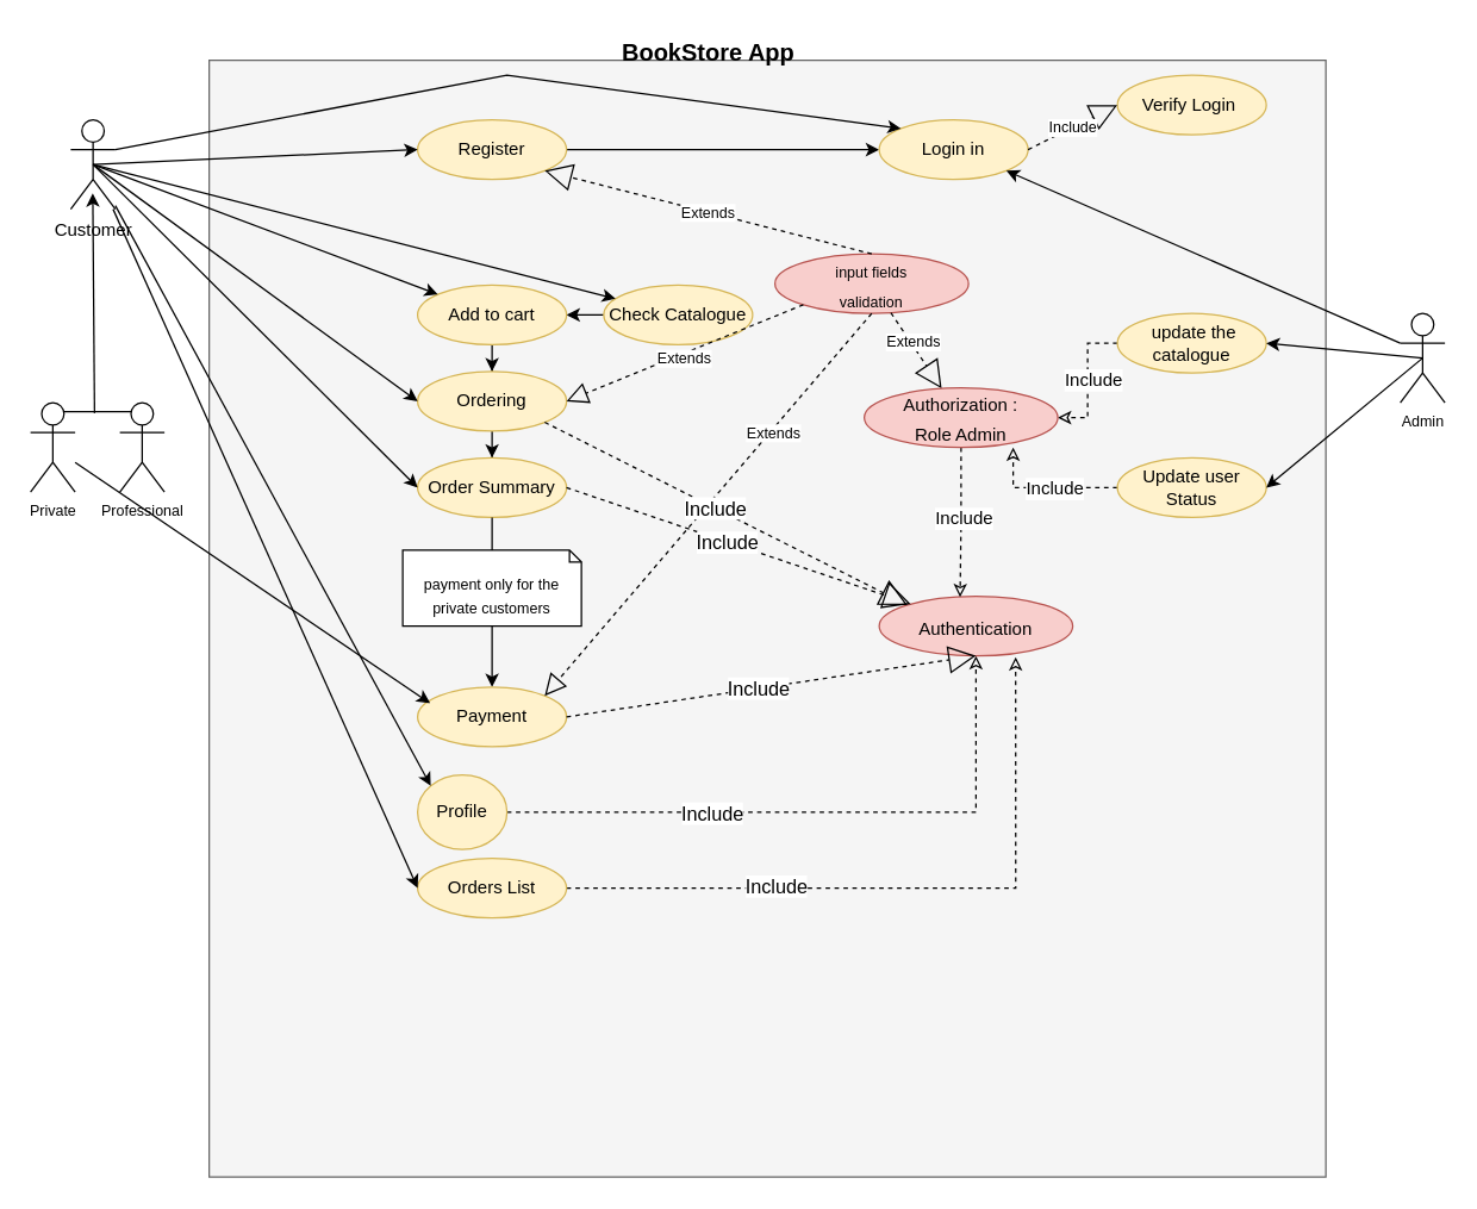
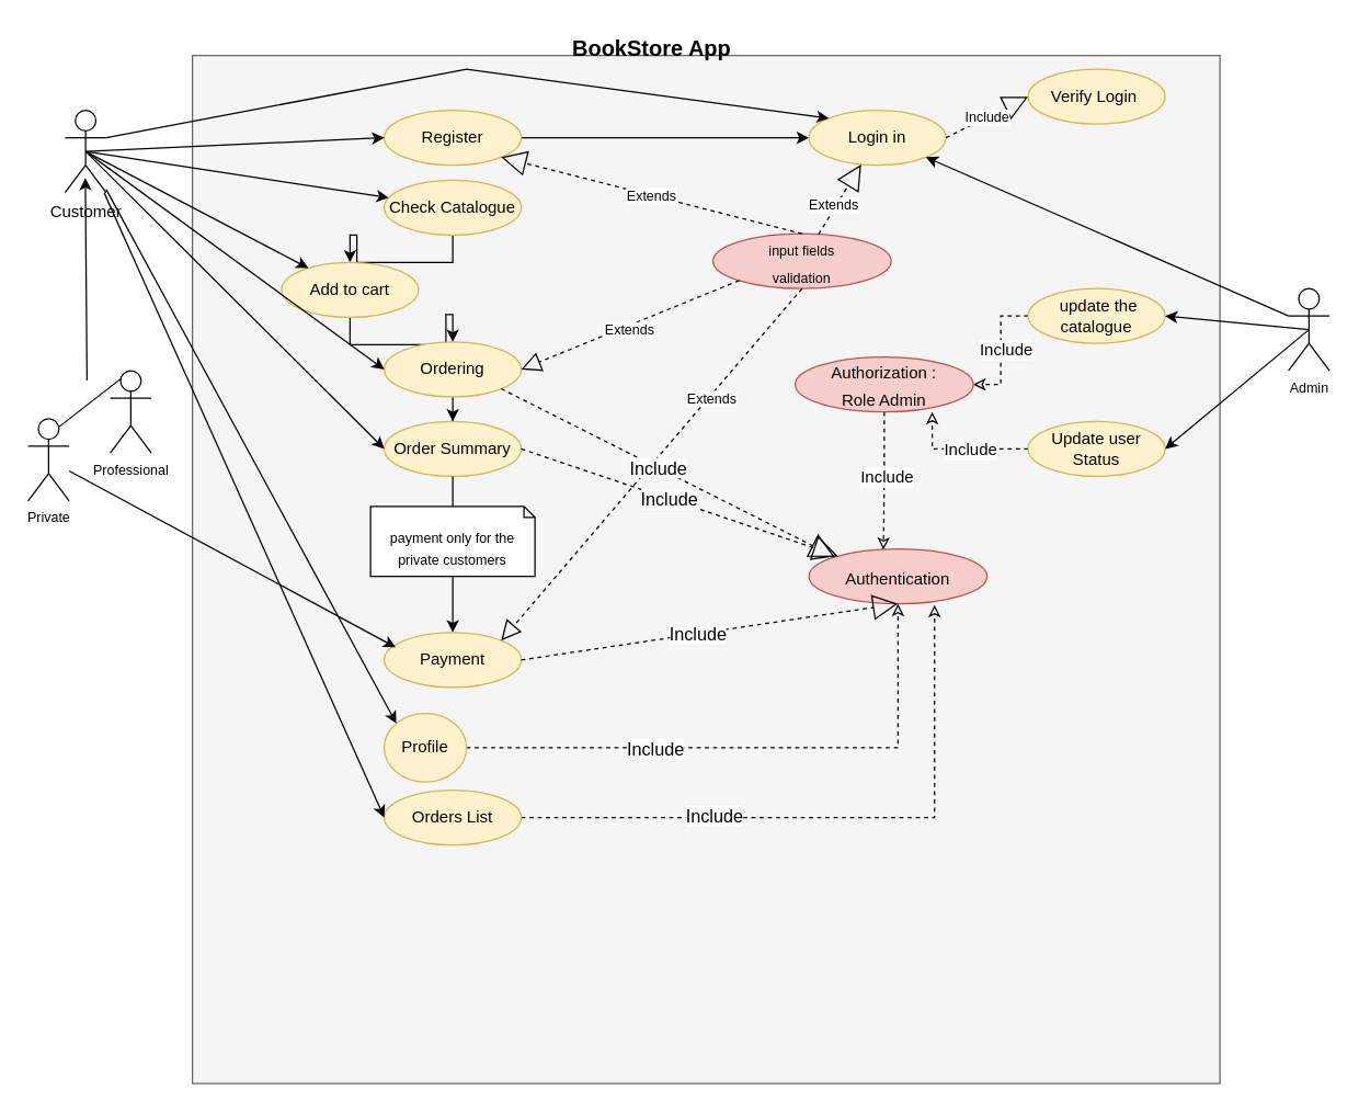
  <mxCell id="0" />
  <mxCell id="1" parent="0" />
  <mxCell id="2" value="Customer&lt;br&gt;" style="shape=umlActor;verticalLabelPosition=bottom;verticalAlign=top;html=1;outlineConnect=0;" parent="1" vertex="1"><mxGeometry x="47" y="80" width="30" height="60" as="geometry" /></mxCell>
  <mxCell id="3" value="" style="whiteSpace=wrap;html=1;aspect=fixed;fillColor=#f5f5f5;strokeColor=#666666;fontColor=#333333;" parent="1" vertex="1"><mxGeometry x="140" y="40" width="750" height="750" as="geometry" /></mxCell>
  <mxCell id="4" value="" style="edgeStyle=orthogonalEdgeStyle;rounded=0;orthogonalLoop=1;jettySize=auto;html=1;fontSize=16;" parent="1" source="5" target="22" edge="1"><mxGeometry relative="1" as="geometry" /></mxCell>
  <mxCell id="5" value="Register" style="ellipse;whiteSpace=wrap;html=1;fillColor=#fff2cc;strokeColor=#d6b656;" parent="1" vertex="1"><mxGeometry x="280" y="80" width="100" height="40" as="geometry" /></mxCell>
  <mxCell id="6" value="" style="edgeStyle=orthogonalEdgeStyle;rounded=0;orthogonalLoop=1;jettySize=auto;html=1;" parent="1" source="7" target="9" edge="1"><mxGeometry relative="1" as="geometry" /></mxCell>
- <mxCell id="7" value="Check Catalogue" style="ellipse;whiteSpace=wrap;html=1;fillColor=#fff2cc;strokeColor=#d6b656;" parent="1" vertex="1"><mxGeometry x="405" y="191" width="100" height="40" as="geometry" /></mxCell>
+ <mxCell id="7" value="Check Catalogue" style="ellipse;whiteSpace=wrap;html=1;fillColor=#fff2cc;strokeColor=#d6b656;" parent="1" vertex="1"><mxGeometry x="280" y="131" width="100" height="40" as="geometry" /></mxCell>
  <mxCell id="8" value="" style="edgeStyle=orthogonalEdgeStyle;rounded=0;orthogonalLoop=1;jettySize=auto;html=1;" parent="1" source="9" target="11" edge="1"><mxGeometry relative="1" as="geometry" /></mxCell>
- <mxCell id="9" value="Add to cart" style="ellipse;whiteSpace=wrap;html=1;fillColor=#fff2cc;strokeColor=#d6b656;" parent="1" vertex="1"><mxGeometry x="280" y="191" width="100" height="40" as="geometry" /></mxCell>
+ <mxCell id="9" value="Add to cart" style="ellipse;whiteSpace=wrap;html=1;fillColor=#fff2cc;strokeColor=#d6b656;" parent="1" vertex="1"><mxGeometry x="205" y="191" width="100" height="40" as="geometry" /></mxCell>
  <mxCell id="10" value="" style="edgeStyle=orthogonalEdgeStyle;rounded=0;orthogonalLoop=1;jettySize=auto;html=1;" parent="1" source="11" target="13" edge="1"><mxGeometry relative="1" as="geometry" /></mxCell>
  <mxCell id="11" value="Ordering" style="ellipse;whiteSpace=wrap;html=1;fillColor=#fff2cc;strokeColor=#d6b656;" parent="1" vertex="1"><mxGeometry x="280" y="249" width="100" height="40" as="geometry" /></mxCell>
  <mxCell id="12" value="" style="edgeStyle=orthogonalEdgeStyle;rounded=0;orthogonalLoop=1;jettySize=auto;html=1;startArrow=none;" parent="1" source="48" target="14" edge="1"><mxGeometry relative="1" as="geometry" /></mxCell>
  <mxCell id="13" value="Order Summary" style="ellipse;whiteSpace=wrap;html=1;fillColor=#fff2cc;strokeColor=#d6b656;" parent="1" vertex="1"><mxGeometry x="280" y="307" width="100" height="40" as="geometry" /></mxCell>
  <mxCell id="14" value="Payment" style="ellipse;whiteSpace=wrap;html=1;fillColor=#fff2cc;strokeColor=#d6b656;" parent="1" vertex="1"><mxGeometry x="280" y="461" width="100" height="40" as="geometry" /></mxCell>
  <mxCell id="15" value="" style="endArrow=classic;html=1;rounded=0;exitX=0.5;exitY=0.5;exitDx=0;exitDy=0;exitPerimeter=0;entryX=0;entryY=0.5;entryDx=0;entryDy=0;" parent="1" source="2" target="5" edge="1"><mxGeometry width="50" height="50" relative="1" as="geometry"><mxPoint x="150" y="160" as="sourcePoint" /><mxPoint x="240" y="140" as="targetPoint" /></mxGeometry></mxCell>
  <mxCell id="16" value="" style="endArrow=classic;html=1;rounded=0;exitX=0.5;exitY=0.5;exitDx=0;exitDy=0;exitPerimeter=0;" parent="1" source="2" target="7" edge="1"><mxGeometry width="50" height="50" relative="1" as="geometry"><mxPoint x="125" y="180" as="sourcePoint" /><mxPoint x="290" y="120" as="targetPoint" /><Array as="points" /></mxGeometry></mxCell>
  <mxCell id="17" value="" style="endArrow=classic;html=1;rounded=0;exitX=0.5;exitY=0.5;exitDx=0;exitDy=0;exitPerimeter=0;" parent="1" source="2" target="9" edge="1"><mxGeometry width="50" height="50" relative="1" as="geometry"><mxPoint x="135" y="190" as="sourcePoint" /><mxPoint x="300" y="130" as="targetPoint" /></mxGeometry></mxCell>
  <mxCell id="18" value="" style="endArrow=classic;html=1;rounded=0;entryX=0;entryY=0.5;entryDx=0;entryDy=0;exitX=0.5;exitY=0.5;exitDx=0;exitDy=0;exitPerimeter=0;" parent="1" source="2" target="11" edge="1"><mxGeometry width="50" height="50" relative="1" as="geometry"><mxPoint x="145" y="200" as="sourcePoint" /><mxPoint x="310" y="140" as="targetPoint" /></mxGeometry></mxCell>
  <mxCell id="19" value="" style="endArrow=classic;html=1;rounded=0;entryX=0;entryY=0.5;entryDx=0;entryDy=0;exitX=0.5;exitY=0.5;exitDx=0;exitDy=0;exitPerimeter=0;" parent="1" source="2" target="13" edge="1"><mxGeometry width="50" height="50" relative="1" as="geometry"><mxPoint x="120" y="250" as="sourcePoint" /><mxPoint x="299.645" y="398.787" as="targetPoint" /></mxGeometry></mxCell>
  <mxCell id="20" value="" style="endArrow=classic;html=1;rounded=0;entryX=0.084;entryY=0.27;entryDx=0;entryDy=0;entryPerimeter=0;startArrow=none;" parent="1" source="39" target="14" edge="1"><mxGeometry width="50" height="50" relative="1" as="geometry"><mxPoint x="125" y="180" as="sourcePoint" /><mxPoint x="309.645" y="408.787" as="targetPoint" /><Array as="points" /></mxGeometry></mxCell>
  <mxCell id="21" value="&lt;b&gt;&lt;font style=&quot;font-size: 16px;&quot;&gt;BookStore App&lt;/font&gt;&lt;/b&gt;" style="text;html=1;align=center;verticalAlign=middle;resizable=0;points=[];autosize=1;strokeColor=none;fillColor=none;" parent="1" vertex="1"><mxGeometry x="405" y="20" width="140" height="30" as="geometry" /></mxCell>
  <mxCell id="22" value="Login in" style="ellipse;whiteSpace=wrap;html=1;fillColor=#fff2cc;strokeColor=#d6b656;" parent="1" vertex="1"><mxGeometry x="590" y="80" width="100" height="40" as="geometry" /></mxCell>
  <mxCell id="23" value="&lt;font style=&quot;font-size: 10px;&quot;&gt;input fields &lt;br&gt;validation&lt;/font&gt;" style="ellipse;whiteSpace=wrap;html=1;fontSize=16;fillColor=#f8cecc;strokeColor=#b85450;" parent="1" vertex="1"><mxGeometry x="520" y="170" width="130" height="40" as="geometry" /></mxCell>
  <mxCell id="24" value="Verify Login&amp;nbsp;" style="ellipse;whiteSpace=wrap;html=1;fillColor=#fff2cc;strokeColor=#d6b656;" parent="1" vertex="1"><mxGeometry x="750" y="50" width="100" height="40" as="geometry" /></mxCell>
  <mxCell id="25" value="Include" style="endArrow=block;endSize=16;endFill=0;html=1;rounded=0;fontSize=10;entryX=0;entryY=0.5;entryDx=0;entryDy=0;exitX=1;exitY=0.5;exitDx=0;exitDy=0;verticalAlign=middle;dashed=1;" parent="1" source="22" target="24" edge="1"><mxGeometry width="160" relative="1" as="geometry"><mxPoint x="530" y="100" as="sourcePoint" /><mxPoint x="630" y="105" as="targetPoint" /><Array as="points" /></mxGeometry></mxCell>
  <mxCell id="26" value="Admin&lt;br&gt;" style="shape=umlActor;verticalLabelPosition=bottom;verticalAlign=top;html=1;fontSize=10;" parent="1" vertex="1"><mxGeometry x="940" y="210" width="30" height="60" as="geometry" /></mxCell>
  <mxCell id="27" style="edgeStyle=orthogonalEdgeStyle;rounded=0;orthogonalLoop=1;jettySize=auto;html=1;fontSize=12;endArrow=classic;endFill=0;dashed=1;" parent="1" source="29" target="42" edge="1"><mxGeometry relative="1" as="geometry" /></mxCell>
  <mxCell id="28" value="Include" style="edgeLabel;html=1;align=center;verticalAlign=middle;resizable=0;points=[];fontSize=13;" parent="27" vertex="1" connectable="0"><mxGeometry x="-0.349" relative="1" as="geometry"><mxPoint as="offset" /></mxGeometry></mxCell>
  <mxCell id="29" value="Profile" style="ellipse;whiteSpace=wrap;html=1;fillColor=#fff2cc;strokeColor=#d6b656;" parent="1" vertex="1"><mxGeometry x="280" y="520" width="60" height="50" as="geometry" /></mxCell>
  <mxCell id="30" style="edgeStyle=orthogonalEdgeStyle;rounded=0;orthogonalLoop=1;jettySize=auto;html=1;entryX=0.705;entryY=1.02;entryDx=0;entryDy=0;entryPerimeter=0;fontSize=12;endArrow=classic;endFill=0;dashed=1;" parent="1" source="32" target="42" edge="1"><mxGeometry relative="1" as="geometry" /></mxCell>
  <mxCell id="31" value="Include" style="edgeLabel;html=1;align=center;verticalAlign=middle;resizable=0;points=[];fontSize=13;" parent="30" vertex="1" connectable="0"><mxGeometry x="-0.385" y="2" relative="1" as="geometry"><mxPoint as="offset" /></mxGeometry></mxCell>
  <mxCell id="32" value="Orders List" style="ellipse;whiteSpace=wrap;html=1;fillColor=#fff2cc;strokeColor=#d6b656;" parent="1" vertex="1"><mxGeometry x="280" y="576" width="100" height="40" as="geometry" /></mxCell>
  <mxCell id="33" value="" style="endArrow=block;dashed=1;endFill=0;endSize=12;html=1;rounded=0;fontSize=10;exitX=0.5;exitY=1;exitDx=0;exitDy=0;entryX=1;entryY=0;entryDx=0;entryDy=0;" parent="1" source="23" target="14" edge="1"><mxGeometry width="160" relative="1" as="geometry"><mxPoint x="460" y="330" as="sourcePoint" /><mxPoint x="620" y="330" as="targetPoint" /><Array as="points" /></mxGeometry></mxCell>
  <mxCell id="34" value="Extends" style="edgeLabel;html=1;align=center;verticalAlign=middle;resizable=0;points=[];fontSize=10;" parent="33" vertex="1" connectable="0"><mxGeometry x="0.024" y="2" relative="1" as="geometry"><mxPoint x="44" y="-53" as="offset" /></mxGeometry></mxCell>
  <mxCell id="35" value="" style="endArrow=block;dashed=1;endFill=0;endSize=12;html=1;rounded=0;fontSize=10;exitX=0;exitY=1;exitDx=0;exitDy=0;entryX=1;entryY=0.5;entryDx=0;entryDy=0;" parent="1" source="23" target="11" edge="1"><mxGeometry width="160" relative="1" as="geometry"><mxPoint x="435" y="200" as="sourcePoint" /><mxPoint x="420" y="280" as="targetPoint" /><Array as="points" /></mxGeometry></mxCell>
  <mxCell id="36" value="Extends" style="edgeLabel;html=1;align=center;verticalAlign=middle;resizable=0;points=[];fontSize=10;" parent="35" vertex="1" connectable="0"><mxGeometry x="0.024" y="2" relative="1" as="geometry"><mxPoint as="offset" /></mxGeometry></mxCell>
  <mxCell id="37" value="Extends" style="endArrow=block;endSize=16;endFill=0;html=1;rounded=0;dashed=1;fontSize=10;exitX=0.5;exitY=0;exitDx=0;exitDy=0;entryX=1;entryY=1;entryDx=0;entryDy=0;" parent="1" source="23" target="5" edge="1"><mxGeometry width="160" relative="1" as="geometry"><mxPoint x="480" y="150" as="sourcePoint" /><mxPoint x="640" y="150" as="targetPoint" /></mxGeometry></mxCell>
- <mxCell id="38" value="Extends" style="endArrow=block;endSize=16;endFill=0;html=1;rounded=0;dashed=1;fontSize=10;" parent="1" source="23" target="60" edge="1"><mxGeometry x="-0.194" y="2" width="160" relative="1" as="geometry"><mxPoint x="579.64" y="175.86" as="sourcePoint" /><mxPoint x="469.995" y="120.002" as="targetPoint" /><mxPoint as="offset" /></mxGeometry></mxCell>
- <mxCell id="39" value="Private" style="shape=umlActor;verticalLabelPosition=bottom;verticalAlign=top;html=1;fontSize=10;" parent="1" vertex="1"><mxGeometry y="270" width="30" height="60" as="geometry" x="20" /></mxCell>
+ <mxCell id="38" value="Extends" style="endArrow=block;endSize=16;endFill=0;html=1;rounded=0;dashed=1;fontSize=10;" parent="1" source="23" target="22" edge="1"><mxGeometry x="-0.194" y="2" width="160" relative="1" as="geometry"><mxPoint x="579.64" y="175.86" as="sourcePoint" /><mxPoint x="469.995" y="120.002" as="targetPoint" /><mxPoint as="offset" /></mxGeometry></mxCell>
+ <mxCell id="39" value="Private" style="shape=umlActor;verticalLabelPosition=bottom;verticalAlign=top;html=1;fontSize=10;" parent="1" vertex="1"><mxGeometry x="20" y="305" width="30" height="60" as="geometry" /></mxCell>
  <mxCell id="40" value="" style="endArrow=none;html=1;rounded=0;fontSize=10;entryX=0.25;entryY=0.1;entryDx=0;entryDy=0;entryPerimeter=0;exitX=0.75;exitY=0.1;exitDx=0;exitDy=0;exitPerimeter=0;" parent="1" source="39" target="50" edge="1"><mxGeometry width="50" height="50" relative="1" as="geometry"><mxPoint x="80" y="279" as="sourcePoint" /><mxPoint x="130" y="229" as="targetPoint" /><Array as="points" /></mxGeometry></mxCell>
  <mxCell id="41" value="" style="endArrow=classic;html=1;rounded=0;fontSize=10;entryX=0.427;entryY=0.823;entryDx=0;entryDy=0;entryPerimeter=0;" parent="1" edge="1"><mxGeometry width="50" height="50" relative="1" as="geometry"><mxPoint x="63" y="277" as="sourcePoint" /><mxPoint x="61.81" y="129.38" as="targetPoint" /><Array as="points" /></mxGeometry></mxCell>
  <mxCell id="42" value="&lt;span style=&quot;font-size: 12px;&quot;&gt;Authentication&lt;/span&gt;" style="ellipse;whiteSpace=wrap;html=1;fontSize=16;fillColor=#f8cecc;strokeColor=#b85450;" parent="1" vertex="1"><mxGeometry x="590" y="400" width="130" height="40" as="geometry" /></mxCell>
  <mxCell id="43" value="Include" style="endArrow=block;endSize=16;endFill=0;html=1;rounded=0;dashed=1;fontSize=13;entryX=0.5;entryY=1;entryDx=0;entryDy=0;exitX=1;exitY=0.5;exitDx=0;exitDy=0;" parent="1" source="14" target="42" edge="1"><mxGeometry x="-0.062" width="160" relative="1" as="geometry"><mxPoint x="410" y="420" as="sourcePoint" /><mxPoint x="555" y="444.5" as="targetPoint" /><Array as="points" /><mxPoint as="offset" /></mxGeometry></mxCell>
  <mxCell id="44" value="Include" style="endArrow=block;endSize=16;endFill=0;html=1;rounded=0;dashed=1;fontSize=13;exitX=1;exitY=0.5;exitDx=0;exitDy=0;" parent="1" source="13" target="42" edge="1"><mxGeometry x="-0.062" width="160" relative="1" as="geometry"><mxPoint x="390" y="455" as="sourcePoint" /><mxPoint x="595" y="361" as="targetPoint" /><Array as="points" /><mxPoint as="offset" /></mxGeometry></mxCell>
  <mxCell id="45" value="Include" style="endArrow=block;endSize=16;endFill=0;html=1;rounded=0;dashed=1;fontSize=13;exitX=1;exitY=1;exitDx=0;exitDy=0;entryX=0;entryY=0;entryDx=0;entryDy=0;" parent="1" source="11" target="42" edge="1"><mxGeometry x="-0.062" width="160" relative="1" as="geometry"><mxPoint x="390" y="381" as="sourcePoint" /><mxPoint x="540.107" y="351.711" as="targetPoint" /><Array as="points" /><mxPoint as="offset" /></mxGeometry></mxCell>
  <mxCell id="46" value="" style="endArrow=classic;html=1;rounded=0;entryX=0;entryY=0;entryDx=0;entryDy=0;" parent="1" source="2" target="29" edge="1"><mxGeometry width="50" height="50" relative="1" as="geometry"><mxPoint x="105" y="130" as="sourcePoint" /><mxPoint x="298.4" y="445.8" as="targetPoint" /></mxGeometry></mxCell>
  <mxCell id="47" value="" style="endArrow=classic;html=1;rounded=0;entryX=0;entryY=0.5;entryDx=0;entryDy=0;" parent="1" source="2" target="32" edge="1"><mxGeometry width="50" height="50" relative="1" as="geometry"><mxPoint x="120" y="157.488" as="sourcePoint" /><mxPoint x="304.645" y="495.858" as="targetPoint" /></mxGeometry></mxCell>
  <mxCell id="48" value="&lt;font style=&quot;font-size: 10px;&quot;&gt;payment only for the private customers&lt;/font&gt;" style="shape=note2;boundedLbl=1;whiteSpace=wrap;html=1;size=8;verticalAlign=top;align=center;fontSize=13;" parent="1" vertex="1"><mxGeometry x="270" y="369" width="120" height="51" as="geometry" /></mxCell>
  <mxCell id="49" value="" style="edgeStyle=orthogonalEdgeStyle;rounded=0;orthogonalLoop=1;jettySize=auto;html=1;endArrow=none;" parent="1" source="13" target="48" edge="1"><mxGeometry relative="1" as="geometry"><mxPoint x="330" y="391" as="sourcePoint" /><mxPoint x="330" y="461" as="targetPoint" /></mxGeometry></mxCell>
  <mxCell id="50" value="Professional" style="shape=umlActor;verticalLabelPosition=bottom;verticalAlign=top;html=1;fontSize=10;" parent="1" vertex="1"><mxGeometry x="80" y="270" width="30" height="60" as="geometry" /></mxCell>
  <mxCell id="51" style="edgeStyle=orthogonalEdgeStyle;rounded=0;orthogonalLoop=1;jettySize=auto;html=1;entryX=1;entryY=0.5;entryDx=0;entryDy=0;fontSize=10;endArrow=classic;endFill=0;dashed=1;" parent="1" source="53" target="60" edge="1"><mxGeometry relative="1" as="geometry" /></mxCell>
  <mxCell id="52" value="&lt;font style=&quot;font-size: 12px;&quot;&gt;Include&lt;/font&gt;" style="edgeLabel;html=1;align=center;verticalAlign=middle;resizable=0;points=[];fontSize=10;" parent="51" vertex="1" connectable="0"><mxGeometry x="0.204" y="3" relative="1" as="geometry"><mxPoint y="-10" as="offset" /></mxGeometry></mxCell>
  <mxCell id="53" value="&amp;nbsp;update the catalogue" style="ellipse;whiteSpace=wrap;html=1;fillColor=#fff2cc;strokeColor=#d6b656;" parent="1" vertex="1"><mxGeometry x="750" y="210" width="100" height="40" as="geometry" /></mxCell>
  <mxCell id="54" style="edgeStyle=orthogonalEdgeStyle;rounded=0;orthogonalLoop=1;jettySize=auto;html=1;entryX=0.769;entryY=1;entryDx=0;entryDy=0;entryPerimeter=0;fontSize=10;endArrow=classic;endFill=0;dashed=1;" parent="1" source="57" target="60" edge="1"><mxGeometry relative="1" as="geometry" /></mxCell>
  <mxCell id="55" value="&lt;span style=&quot;color: rgba(0, 0, 0, 0); font-family: monospace; font-size: 0px; text-align: start; background-color: rgb(248, 249, 250);&quot;&gt;%3CmxGraphModel%3E%3Croot%3E%3CmxCell%20id%3D%220%22%2F%3E%3CmxCell%20id%3D%221%22%20parent%3D%220%22%2F%3E%3CmxCell%20id%3D%222%22%20value%3D%22Include%22%20style%3D%22edgeLabel%3Bhtml%3D1%3Balign%3Dcenter%3BverticalAlign%3Dmiddle%3Bresizable%3D0%3Bpoints%3D%5B%5D%3BfontSize%3D10%3B%22%20vertex%3D%221%22%20connectable%3D%220%22%20parent%3D%221%22%3E%3CmxGeometry%20x%3D%22723%22%20y%3D%22230%22%20as%3D%22geometry%22%2F%3E%3C%2FmxCell%3E%3C%2Froot%3E%3C%2FmxGraphModel%3EIn&lt;/span&gt;" style="edgeLabel;html=1;align=center;verticalAlign=middle;resizable=0;points=[];fontSize=10;" parent="54" vertex="1" connectable="0"><mxGeometry x="-0.005" y="1" relative="1" as="geometry"><mxPoint as="offset" /></mxGeometry></mxCell>
  <mxCell id="56" value="Include" style="edgeLabel;html=1;align=center;verticalAlign=middle;resizable=0;points=[];fontSize=12;" parent="54" vertex="1" connectable="0"><mxGeometry x="0.08" relative="1" as="geometry"><mxPoint x="9" as="offset" /></mxGeometry></mxCell>
  <mxCell id="57" value="Update user Status" style="ellipse;whiteSpace=wrap;html=1;fillColor=#fff2cc;strokeColor=#d6b656;" parent="1" vertex="1"><mxGeometry x="750" y="307" width="100" height="40" as="geometry" /></mxCell>
  <mxCell id="58" style="edgeStyle=orthogonalEdgeStyle;rounded=0;orthogonalLoop=1;jettySize=auto;html=1;entryX=0.418;entryY=0.015;entryDx=0;entryDy=0;entryPerimeter=0;fontSize=12;endArrow=classic;endFill=0;dashed=1;" parent="1" source="60" target="42" edge="1"><mxGeometry relative="1" as="geometry"><Array as="points"><mxPoint x="645" y="350" /><mxPoint x="644" y="350" /></Array></mxGeometry></mxCell>
  <mxCell id="59" value="Include" style="edgeLabel;html=1;align=center;verticalAlign=middle;resizable=0;points=[];fontSize=12;" parent="58" vertex="1" connectable="0"><mxGeometry x="0.22" y="2" relative="1" as="geometry"><mxPoint y="-14" as="offset" /></mxGeometry></mxCell>
  <mxCell id="60" value="&lt;span style=&quot;font-size: 12px;&quot;&gt;Authorization :&lt;br&gt;Role Admin&lt;br&gt;&lt;/span&gt;" style="ellipse;whiteSpace=wrap;html=1;fontSize=16;fillColor=#f8cecc;strokeColor=#b85450;" parent="1" vertex="1"><mxGeometry x="580" y="260" width="130" height="40" as="geometry" /></mxCell>
  <mxCell id="61" value="" style="endArrow=classic;html=1;rounded=0;fontSize=12;exitX=0;exitY=0.333;exitDx=0;exitDy=0;exitPerimeter=0;entryX=1;entryY=1;entryDx=0;entryDy=0;" parent="1" source="26" target="22" edge="1"><mxGeometry width="50" height="50" relative="1" as="geometry"><mxPoint x="920" y="200" as="sourcePoint" /><mxPoint x="970" y="150" as="targetPoint" /></mxGeometry></mxCell>
  <mxCell id="62" value="" style="endArrow=classic;html=1;rounded=0;fontSize=12;entryX=1;entryY=0.5;entryDx=0;entryDy=0;exitX=0.5;exitY=0.5;exitDx=0;exitDy=0;exitPerimeter=0;" parent="1" target="53" edge="1" source="26"><mxGeometry width="50" height="50" relative="1" as="geometry"><mxPoint x="930" y="240" as="sourcePoint" /><mxPoint x="700.355" y="124.142" as="targetPoint" /></mxGeometry></mxCell>
  <mxCell id="63" value="" style="endArrow=classic;html=1;rounded=0;fontSize=12;entryX=1;entryY=0.5;entryDx=0;entryDy=0;exitX=0.5;exitY=0.5;exitDx=0;exitDy=0;exitPerimeter=0;" parent="1" source="26" target="57" edge="1"><mxGeometry width="50" height="50" relative="1" as="geometry"><mxPoint x="990" y="260" as="sourcePoint" /><mxPoint x="880" y="250" as="targetPoint" /><Array as="points" /></mxGeometry></mxCell>
  <mxCell id="64" value="" style="endArrow=classic;html=1;rounded=0;fontSize=12;exitX=1;exitY=0.333;exitDx=0;exitDy=0;exitPerimeter=0;entryX=0;entryY=0;entryDx=0;entryDy=0;" parent="1" source="2" target="22" edge="1"><mxGeometry width="50" height="50" relative="1" as="geometry"><mxPoint x="120" y="90" as="sourcePoint" /><mxPoint x="160" y="50" as="targetPoint" /><Array as="points"><mxPoint x="340" y="50" /></Array></mxGeometry></mxCell>
